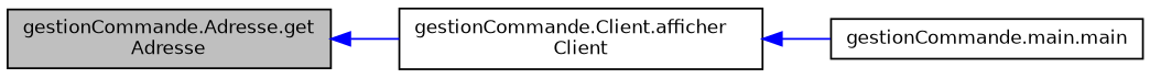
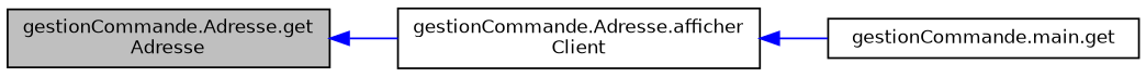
  digraph {
    rankdir=LR
    node [color=black fillcolor=white fontname=Helvetica fontsize=10 shape=record style=filled]
    edge [color=blue dir=back fontname=Helvetica fontsize=10 labelfontname=Helvetica labelfontsize=10 style=solid]
    n1 [fillcolor=grey75 fontcolor=black height=0.2 label="gestionCommande.Adresse.get\lAdresse" width=0.4]
-   n2 [height=0.2 label="gestionCommande.Client.afficher\lClient" width=0.4]
-   n3 [height=0.2 label="gestionCommande.main.main" width=0.4]
+   n2 [height=0.2 label="gestionCommande.Adresse.afficher\lClient" width=0.4]
+   n3 [height=0.2 label="gestionCommande.main.get" width=0.4]
    n1 -> n2
    n2 -> n3
  }
